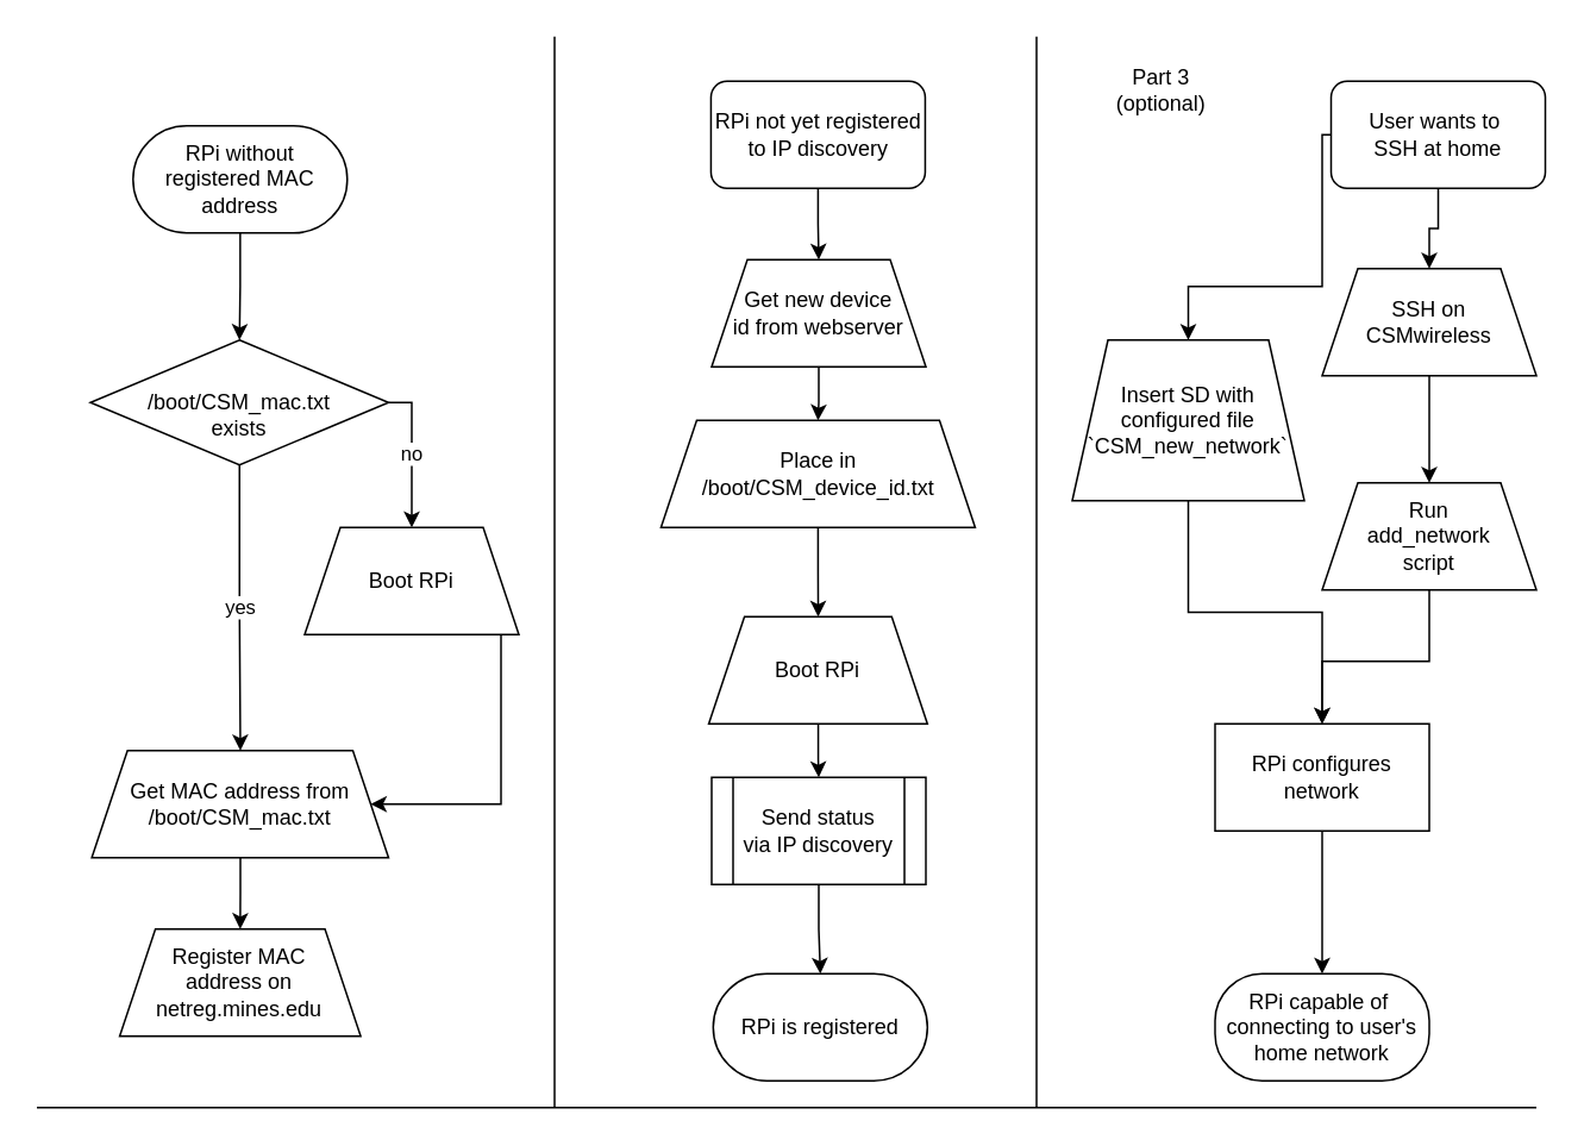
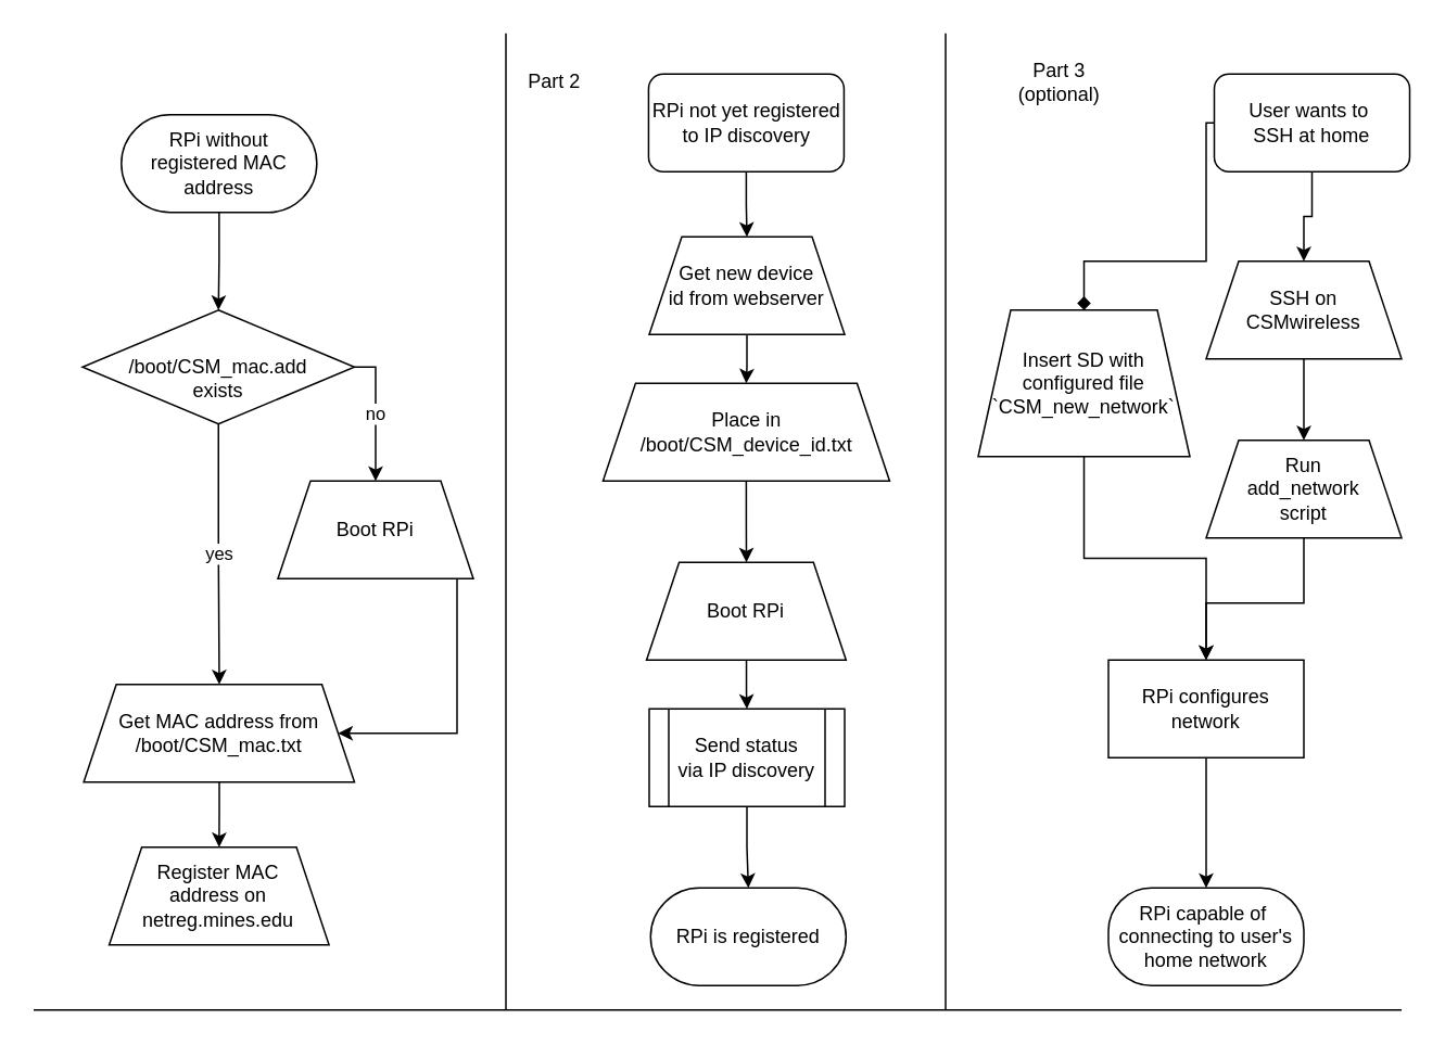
  <mxCell id="0" />
  <mxCell id="1" parent="0" />
  <mxCell id="2" style="edgeStyle=orthogonalEdgeStyle;rounded=0;orthogonalLoop=1;jettySize=auto;html=1;" parent="1" source="3" target="8" edge="1"><mxGeometry relative="1" as="geometry" /></mxCell>
  <mxCell id="3" value="&lt;div&gt;RPi without &lt;br&gt;&lt;/div&gt;&lt;div&gt;registered MAC address&lt;/div&gt;" style="rounded=1;whiteSpace=wrap;html=1;arcSize=50;" parent="1" vertex="1"><mxGeometry x="73.88" y="70" width="120" height="60" as="geometry" /></mxCell>
  <mxCell id="4" style="edgeStyle=orthogonalEdgeStyle;rounded=0;orthogonalLoop=1;jettySize=auto;html=1;" parent="1" source="5" target="11" edge="1"><mxGeometry relative="1" as="geometry" /></mxCell>
  <mxCell id="5" value="Get MAC address from /boot/CSM_mac.txt" style="shape=trapezoid;perimeter=trapezoidPerimeter;whiteSpace=wrap;html=1;fixedSize=1;" parent="1" vertex="1"><mxGeometry x="50.75" y="420" width="166.25" height="60" as="geometry" /></mxCell>
  <mxCell id="6" value="no" style="edgeStyle=orthogonalEdgeStyle;rounded=0;orthogonalLoop=1;jettySize=auto;html=1;" parent="1" source="8" target="10" edge="1"><mxGeometry relative="1" as="geometry"><Array as="points"><mxPoint x="230" y="225" /></Array></mxGeometry></mxCell>
  <mxCell id="7" value="yes" style="edgeStyle=orthogonalEdgeStyle;rounded=0;orthogonalLoop=1;jettySize=auto;html=1;" parent="1" source="8" target="5" edge="1"><mxGeometry relative="1" as="geometry" /></mxCell>
- <mxCell id="8" value="&lt;div&gt;&lt;br&gt;&lt;/div&gt;&lt;div&gt;/boot/CSM_mac.txt&lt;/div&gt;&lt;div&gt;exists&lt;br&gt;&lt;/div&gt;" style="rhombus;whiteSpace=wrap;html=1;" parent="1" vertex="1"><mxGeometry x="50" y="190" width="167" height="70" as="geometry" /></mxCell>
+ <mxCell id="8" value="&lt;div&gt;&lt;br&gt;&lt;/div&gt;&lt;div&gt;/boot/CSM_mac.add&lt;/div&gt;&lt;div&gt;exists&lt;br&gt;&lt;/div&gt;" style="rhombus;whiteSpace=wrap;html=1;" parent="1" vertex="1"><mxGeometry x="50" y="190" width="167" height="70" as="geometry" /></mxCell>
  <mxCell id="9" style="edgeStyle=orthogonalEdgeStyle;rounded=0;orthogonalLoop=1;jettySize=auto;html=1;entryX=1;entryY=0.5;entryDx=0;entryDy=0;" parent="1" source="10" target="5" edge="1"><mxGeometry relative="1" as="geometry"><Array as="points"><mxPoint x="280" y="450" /></Array></mxGeometry></mxCell>
  <mxCell id="10" value="Boot RPi" style="shape=trapezoid;perimeter=trapezoidPerimeter;whiteSpace=wrap;html=1;fixedSize=1;" parent="1" vertex="1"><mxGeometry x="170" y="295" width="120" height="60" as="geometry" /></mxCell>
  <mxCell id="11" value="&lt;div&gt;Register MAC &lt;br&gt;&lt;/div&gt;&lt;div&gt;address on &lt;br&gt;&lt;/div&gt;&lt;div&gt;netreg.mines.edu&lt;/div&gt;" style="shape=trapezoid;perimeter=trapezoidPerimeter;whiteSpace=wrap;html=1;fixedSize=1;" parent="1" vertex="1"><mxGeometry x="66.38" y="520" width="135" height="60" as="geometry" /></mxCell>
  <mxCell id="12" style="edgeStyle=orthogonalEdgeStyle;rounded=0;orthogonalLoop=1;jettySize=auto;html=1;" parent="1" source="13" target="15" edge="1"><mxGeometry relative="1" as="geometry" /></mxCell>
  <mxCell id="13" value="RPi not yet registered to IP discovery" style="rounded=1;whiteSpace=wrap;html=1;" parent="1" vertex="1"><mxGeometry x="397.62" y="45" width="120" height="60" as="geometry" /></mxCell>
  <mxCell id="14" style="edgeStyle=orthogonalEdgeStyle;rounded=0;orthogonalLoop=1;jettySize=auto;html=1;" parent="1" source="15" target="17" edge="1"><mxGeometry relative="1" as="geometry" /></mxCell>
  <mxCell id="15" value="&lt;div&gt;Get new device &lt;br&gt;&lt;/div&gt;&lt;div&gt;id from webserver&lt;/div&gt;" style="shape=trapezoid;perimeter=trapezoidPerimeter;whiteSpace=wrap;html=1;fixedSize=1;" parent="1" vertex="1"><mxGeometry x="398" y="145" width="120" height="60" as="geometry" /></mxCell>
  <mxCell id="16" style="edgeStyle=orthogonalEdgeStyle;rounded=0;orthogonalLoop=1;jettySize=auto;html=1;" parent="1" source="17" target="19" edge="1"><mxGeometry relative="1" as="geometry" /></mxCell>
  <mxCell id="17" value="Place in /boot/CSM_device_id.txt" style="shape=trapezoid;perimeter=trapezoidPerimeter;whiteSpace=wrap;html=1;fixedSize=1;" parent="1" vertex="1"><mxGeometry x="369.62" y="235" width="176" height="60" as="geometry" /></mxCell>
  <mxCell id="18" style="edgeStyle=orthogonalEdgeStyle;rounded=0;orthogonalLoop=1;jettySize=auto;html=1;entryX=0.5;entryY=0;entryDx=0;entryDy=0;" parent="1" source="19" target="21" edge="1"><mxGeometry relative="1" as="geometry" /></mxCell>
  <mxCell id="19" value="Boot RPi" style="shape=trapezoid;perimeter=trapezoidPerimeter;whiteSpace=wrap;html=1;fixedSize=1;" parent="1" vertex="1"><mxGeometry x="396.37" y="345" width="122.5" height="60" as="geometry" /></mxCell>
  <mxCell id="20" style="edgeStyle=orthogonalEdgeStyle;rounded=0;orthogonalLoop=1;jettySize=auto;html=1;" parent="1" source="21" target="22" edge="1"><mxGeometry relative="1" as="geometry" /></mxCell>
  <mxCell id="21" value="&lt;div&gt;Send status&lt;br&gt;&lt;/div&gt;via IP discovery" style="shape=process;whiteSpace=wrap;html=1;backgroundOutline=1;" parent="1" vertex="1"><mxGeometry x="398" y="435" width="120" height="60" as="geometry" /></mxCell>
  <mxCell id="22" value="RPi is registered" style="rounded=1;whiteSpace=wrap;html=1;arcSize=50;" parent="1" vertex="1"><mxGeometry x="398.87" y="545" width="120" height="60" as="geometry" /></mxCell>
  <mxCell id="23" style="edgeStyle=orthogonalEdgeStyle;rounded=0;orthogonalLoop=1;jettySize=auto;html=1;" parent="1" source="25" target="27" edge="1"><mxGeometry relative="1" as="geometry" /></mxCell>
- <mxCell id="24" style="edgeStyle=orthogonalEdgeStyle;rounded=0;orthogonalLoop=1;jettySize=auto;html=1;entryX=0.5;entryY=0;entryDx=0;entryDy=0;" edge="1" parent="1" source="25" target="39"><mxGeometry relative="1" as="geometry"><Array as="points"><mxPoint x="740" y="160" /><mxPoint x="665" y="160" /></Array></mxGeometry></mxCell>
+ <mxCell id="24" style="edgeStyle=orthogonalEdgeStyle;rounded=0;orthogonalLoop=1;jettySize=auto;html=1;entryX=0.5;entryY=0;entryDx=0;entryDy=0;endArrow=diamond;" edge="1" parent="1" source="25" target="39"><mxGeometry relative="1" as="geometry"><Array as="points"><mxPoint x="740" y="160" /><mxPoint x="665" y="160" /></Array></mxGeometry></mxCell>
  <mxCell id="25" value="User wants to&amp;nbsp;&lt;br&gt;SSH at home" style="rounded=1;whiteSpace=wrap;html=1;" parent="1" vertex="1"><mxGeometry x="745" y="45" width="120" height="60" as="geometry" /></mxCell>
  <mxCell id="26" style="edgeStyle=orthogonalEdgeStyle;rounded=0;orthogonalLoop=1;jettySize=auto;html=1;entryX=0.5;entryY=0;entryDx=0;entryDy=0;" parent="1" source="27" target="29" edge="1"><mxGeometry relative="1" as="geometry" /></mxCell>
- <mxCell id="27" value="SSH on&lt;br&gt;CSMwireless" style="shape=trapezoid;perimeter=trapezoidPerimeter;whiteSpace=wrap;html=1;fixedSize=1;" parent="1" vertex="1"><mxGeometry x="740" y="150" width="120" height="60" as="geometry" /></mxCell>
+ <mxCell id="27" value="SSH on&lt;br&gt;CSMwireless" style="shape=trapezoid;perimeter=trapezoidPerimeter;whiteSpace=wrap;html=1;fixedSize=1;" parent="1" vertex="1"><mxGeometry x="740" y="160" width="120" height="60" as="geometry" /></mxCell>
  <mxCell id="28" style="edgeStyle=orthogonalEdgeStyle;rounded=0;orthogonalLoop=1;jettySize=auto;html=1;exitX=0.5;exitY=1;exitDx=0;exitDy=0;entryX=0.5;entryY=0;entryDx=0;entryDy=0;" parent="1" source="29" target="31" edge="1"><mxGeometry relative="1" as="geometry"><Array as="points"><mxPoint x="800" y="370" /><mxPoint x="740" y="370" /></Array></mxGeometry></mxCell>
  <mxCell id="29" value="Run &lt;br&gt;add_network &lt;br&gt;script" style="shape=trapezoid;perimeter=trapezoidPerimeter;whiteSpace=wrap;html=1;fixedSize=1;" parent="1" vertex="1"><mxGeometry x="740" y="270" width="120" height="60" as="geometry" /></mxCell>
  <mxCell id="30" style="edgeStyle=orthogonalEdgeStyle;rounded=0;orthogonalLoop=1;jettySize=auto;html=1;exitX=0.5;exitY=1;exitDx=0;exitDy=0;entryX=0.5;entryY=0;entryDx=0;entryDy=0;" parent="1" source="31" target="32" edge="1"><mxGeometry relative="1" as="geometry" /></mxCell>
  <mxCell id="31" value="RPi configures&lt;br&gt;network" style="rounded=0;whiteSpace=wrap;html=1;" parent="1" vertex="1"><mxGeometry x="680" y="405" width="120" height="60" as="geometry" /></mxCell>
  <mxCell id="32" value="RPi capable of&amp;nbsp;&lt;br&gt;connecting to user's&lt;br&gt;home network" style="rounded=1;whiteSpace=wrap;html=1;arcSize=44;" parent="1" vertex="1"><mxGeometry x="680" y="545" width="120" height="60" as="geometry" /></mxCell>
  <mxCell id="33" value="" style="endArrow=none;html=1;" parent="1" edge="1"><mxGeometry width="50" height="50" relative="1" as="geometry"><mxPoint x="310" y="620" as="sourcePoint" /><mxPoint x="310" as="targetPoint" y="20" /></mxGeometry></mxCell>
  <mxCell id="34" value="" style="endArrow=none;html=1;" parent="1" edge="1"><mxGeometry width="50" height="50" relative="1" as="geometry"><mxPoint x="580" y="620" as="sourcePoint" /><mxPoint x="580" as="targetPoint" y="20" /></mxGeometry></mxCell>
+ <mxCell id="35" value="Part 2" style="text;html=1;strokeColor=none;fillColor=none;align=center;verticalAlign=middle;whiteSpace=wrap;rounded=0;" parent="1" vertex="1"><mxGeometry x="320" y="40" width="40" height="20" as="geometry" /></mxCell>
  <mxCell id="36" value="Part 3&lt;br&gt;(optional)" style="text;html=1;strokeColor=none;fillColor=none;align=center;verticalAlign=middle;whiteSpace=wrap;rounded=0;" parent="1" vertex="1"><mxGeometry x="630" y="40" width="40" height="20" as="geometry" /></mxCell>
  <mxCell id="37" value="" style="endArrow=none;html=1;" parent="1" edge="1"><mxGeometry width="50" height="50" relative="1" as="geometry"><mxPoint y="620" as="sourcePoint" x="20" /><mxPoint x="860" y="620" as="targetPoint" /></mxGeometry></mxCell>
  <mxCell id="38" style="edgeStyle=orthogonalEdgeStyle;rounded=0;orthogonalLoop=1;jettySize=auto;html=1;exitX=0.5;exitY=1;exitDx=0;exitDy=0;entryX=0.5;entryY=0;entryDx=0;entryDy=0;" edge="1" parent="1" source="39" target="31"><mxGeometry relative="1" as="geometry" /></mxCell>
  <mxCell id="39" value="Insert SD with configured file&lt;br&gt;`CSM_new_network`" style="shape=trapezoid;perimeter=trapezoidPerimeter;whiteSpace=wrap;html=1;fixedSize=1;" vertex="1" parent="1"><mxGeometry x="600" y="190" width="130" height="90" as="geometry" /></mxCell>
